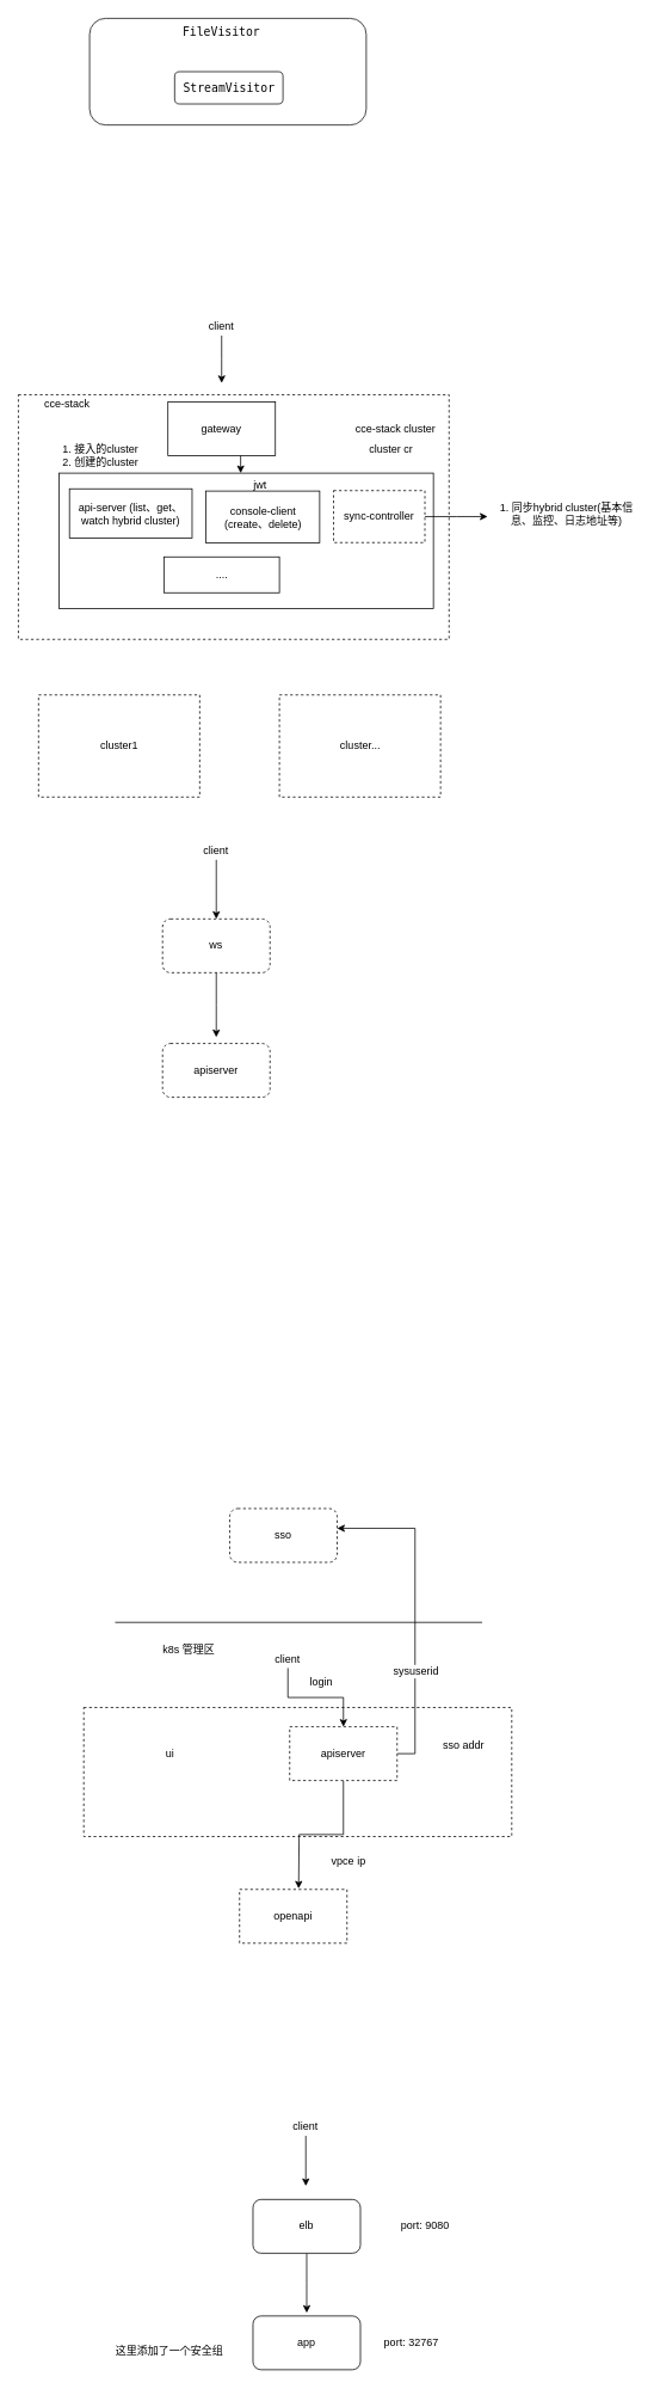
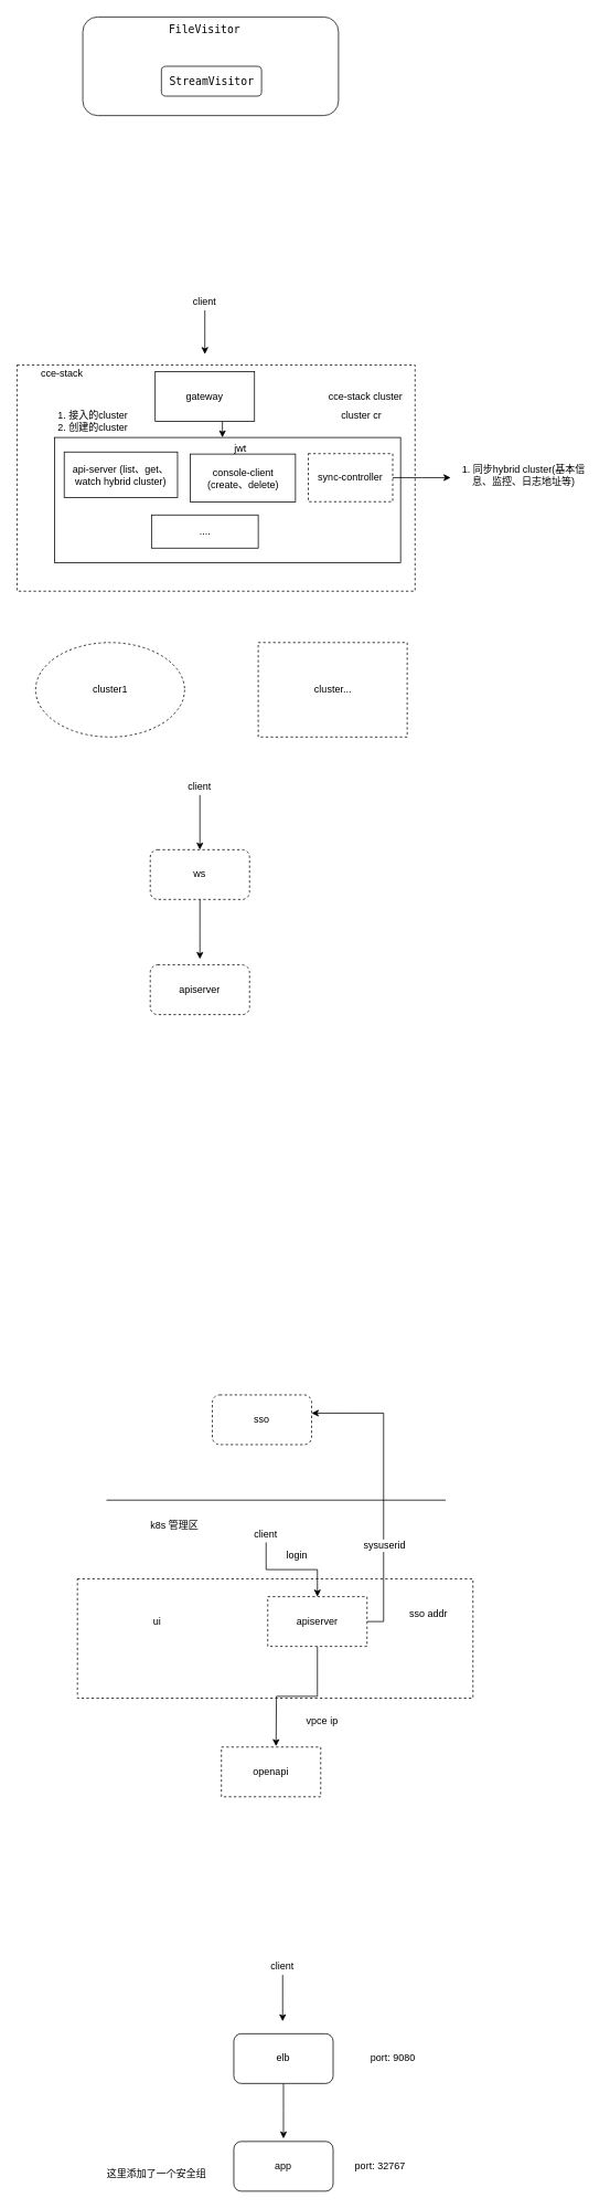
  <mxCell id="0" />
  <mxCell id="1" parent="0" />
  <mxCell id="2" value="&lt;pre style=&quot;font-family: &amp;#34;jetbrains mono&amp;#34; , monospace ; font-size: 9.8pt&quot;&gt;&lt;br&gt;&lt;/pre&gt;" style="rounded=1;whiteSpace=wrap;html=1;strokeColor=#0D0D0D;fillColor=#FFFFFF;" parent="1" vertex="1"><mxGeometry x="99.5" y="20" width="309" height="119" as="geometry" /></mxCell>
  <mxCell id="3" value="&lt;pre style=&quot;font-family: &amp;#34;jetbrains mono&amp;#34; , monospace ; font-size: 9.8pt&quot;&gt;&lt;font color=&quot;#050505&quot; style=&quot;background-color: rgb(255 , 255 , 255)&quot;&gt;StreamVisitor&lt;/font&gt;&lt;/pre&gt;" style="rounded=1;whiteSpace=wrap;html=1;strokeColor=#0D0D0D;fillColor=#FFFFFF;" parent="1" vertex="1"><mxGeometry x="194.5" y="79.5" width="121" height="36" as="geometry" /></mxCell>
  <mxCell id="4" value="&lt;pre style=&quot;color: rgb(0 , 0 , 0) ; font-family: &amp;#34;jetbrains mono&amp;#34; , monospace ; font-size: 9.8pt&quot;&gt;&lt;font color=&quot;#050505&quot;&gt;&lt;span style=&quot;background-color: rgb(255 , 255 , 255)&quot;&gt;FileVisitor&lt;/span&gt;&lt;/font&gt;&lt;/pre&gt;" style="text;html=1;strokeColor=none;fillColor=none;align=center;verticalAlign=middle;whiteSpace=wrap;rounded=0;fontColor=#7EA6E0;" parent="1" vertex="1"><mxGeometry x="227" y="25" width="40" height="20" as="geometry" /></mxCell>
  <mxCell id="5" style="edgeStyle=orthogonalEdgeStyle;rounded=0;orthogonalLoop=1;jettySize=auto;html=1;" parent="1" source="6" edge="1"><mxGeometry relative="1" as="geometry"><mxPoint x="247" y="427" as="targetPoint" /></mxGeometry></mxCell>
  <mxCell id="6" value="client" style="text;html=1;strokeColor=none;fillColor=none;align=center;verticalAlign=middle;whiteSpace=wrap;rounded=0;" parent="1" vertex="1"><mxGeometry x="227" y="354" width="40" height="20" as="geometry" /></mxCell>
  <mxCell id="7" value="" style="rounded=0;whiteSpace=wrap;html=1;dashed=1;" parent="1" vertex="1"><mxGeometry x="20" y="440" width="481" height="273" as="geometry" /></mxCell>
  <mxCell id="8" style="edgeStyle=orthogonalEdgeStyle;rounded=0;orthogonalLoop=1;jettySize=auto;html=1;exitX=0.5;exitY=1;exitDx=0;exitDy=0;entryX=0.485;entryY=0;entryDx=0;entryDy=0;entryPerimeter=0;" parent="1" target="9" edge="1"><mxGeometry relative="1" as="geometry"><mxPoint x="254" y="494" as="sourcePoint" /></mxGeometry></mxCell>
  <mxCell id="9" value="" style="rounded=0;whiteSpace=wrap;html=1;" parent="1" vertex="1"><mxGeometry x="65.5" y="527.5" width="418" height="151" as="geometry" /></mxCell>
  <mxCell id="10" value="gateway" style="rounded=0;whiteSpace=wrap;html=1;" parent="1" vertex="1"><mxGeometry x="187" y="448" width="120" height="60" as="geometry" /></mxCell>
  <mxCell id="11" value="console-client (create、delete)" style="rounded=0;whiteSpace=wrap;html=1;" parent="1" vertex="1"><mxGeometry x="229.5" y="547.5" width="127" height="58" as="geometry" /></mxCell>
  <mxCell id="12" value="...." style="rounded=0;whiteSpace=wrap;html=1;" parent="1" vertex="1"><mxGeometry x="182.5" y="621" width="129" height="40" as="geometry" /></mxCell>
- <mxCell id="13" value="cluster1" style="rounded=0;whiteSpace=wrap;html=1;dashed=1;" parent="1" vertex="1"><mxGeometry x="42.5" y="775" width="180" height="114" as="geometry" /></mxCell>
+ <mxCell id="13" value="cluster1" style="ellipse;whiteSpace=wrap;html=1;dashed=1;" parent="1" vertex="1"><mxGeometry x="42.5" y="775" width="180" height="114" as="geometry" /></mxCell>
  <mxCell id="14" value="cluster..." style="rounded=0;whiteSpace=wrap;html=1;dashed=1;" parent="1" vertex="1"><mxGeometry x="311.5" y="775" width="180" height="114" as="geometry" /></mxCell>
  <mxCell id="15" value="cce-stack" style="text;html=1;strokeColor=none;fillColor=none;align=center;verticalAlign=middle;whiteSpace=wrap;rounded=0;dashed=1;" parent="1" vertex="1"><mxGeometry x="26.5" y="440" width="95" height="22" as="geometry" /></mxCell>
  <mxCell id="16" value="api-server (list、get、watch hybrid cluster)" style="rounded=0;whiteSpace=wrap;html=1;" parent="1" vertex="1"><mxGeometry x="77" y="545" width="137" height="55" as="geometry" /></mxCell>
  <mxCell id="17" value="cluster cr" style="text;html=1;strokeColor=none;fillColor=none;align=center;verticalAlign=middle;whiteSpace=wrap;rounded=0;dashed=1;" parent="1" vertex="1"><mxGeometry x="388.5" y="490" width="95" height="22" as="geometry" /></mxCell>
  <mxCell id="18" value="cce-stack cluster" style="text;html=1;strokeColor=none;fillColor=none;align=center;verticalAlign=middle;whiteSpace=wrap;rounded=0;dashed=1;" parent="1" vertex="1"><mxGeometry x="394" y="467" width="95" height="22" as="geometry" /></mxCell>
  <mxCell id="19" value="jwt" style="text;html=1;resizable=0;points=[];autosize=1;align=left;verticalAlign=top;spacingTop=-4;" parent="1" vertex="1"><mxGeometry x="280.5" y="531" width="25" height="14" as="geometry" /></mxCell>
  <mxCell id="20" value="1. 接入的cluster&lt;br&gt;2. 创建的cluster" style="text;html=1;strokeColor=none;fillColor=none;align=center;verticalAlign=middle;whiteSpace=wrap;rounded=0;dashed=1;" parent="1" vertex="1"><mxGeometry x="56.5" y="499" width="110" height="18" as="geometry" /></mxCell>
  <mxCell id="21" value="1. 同步hybrid cluster(基本信息、监控、日志地址等)" style="text;html=1;strokeColor=none;fillColor=none;align=center;verticalAlign=middle;whiteSpace=wrap;rounded=0;dashed=1;" parent="1" vertex="1"><mxGeometry x="550" y="553" width="165" height="39" as="geometry" /></mxCell>
  <mxCell id="22" style="edgeStyle=orthogonalEdgeStyle;rounded=0;orthogonalLoop=1;jettySize=auto;html=1;exitX=1;exitY=0.5;exitDx=0;exitDy=0;" parent="1" source="23" edge="1"><mxGeometry relative="1" as="geometry"><mxPoint x="544" y="576" as="targetPoint" /></mxGeometry></mxCell>
  <mxCell id="23" value="sync-controller" style="rounded=0;whiteSpace=wrap;html=1;dashed=1;" parent="1" vertex="1"><mxGeometry x="372" y="547" width="102" height="58" as="geometry" /></mxCell>
  <mxCell id="24" style="edgeStyle=orthogonalEdgeStyle;rounded=0;orthogonalLoop=1;jettySize=auto;html=1;exitX=0.5;exitY=1;exitDx=0;exitDy=0;" parent="1" source="25" edge="1"><mxGeometry relative="1" as="geometry"><mxPoint x="241" y="1157" as="targetPoint" /></mxGeometry></mxCell>
  <mxCell id="25" value="ws" style="rounded=1;whiteSpace=wrap;html=1;dashed=1;" parent="1" vertex="1"><mxGeometry x="181" y="1025" width="120" height="60" as="geometry" /></mxCell>
  <mxCell id="26" style="edgeStyle=orthogonalEdgeStyle;rounded=0;orthogonalLoop=1;jettySize=auto;html=1;exitX=0.5;exitY=1;exitDx=0;exitDy=0;" parent="1" source="27" target="25" edge="1"><mxGeometry relative="1" as="geometry" /></mxCell>
  <mxCell id="27" value="client" style="text;html=1;strokeColor=none;fillColor=none;align=center;verticalAlign=middle;whiteSpace=wrap;rounded=0;dashed=1;" parent="1" vertex="1"><mxGeometry x="221" y="939" width="40" height="20" as="geometry" /></mxCell>
  <mxCell id="28" value="apiserver" style="rounded=1;whiteSpace=wrap;html=1;dashed=1;" parent="1" vertex="1"><mxGeometry x="181" y="1164" width="120" height="60" as="geometry" /></mxCell>
  <mxCell id="29" value="" style="rounded=0;whiteSpace=wrap;html=1;dashed=1;" parent="1" vertex="1"><mxGeometry x="93" y="1905" width="478" height="144" as="geometry" /></mxCell>
  <mxCell id="30" value="k8s 管理区" style="text;html=1;strokeColor=none;fillColor=none;align=center;verticalAlign=middle;whiteSpace=wrap;rounded=0;dashed=1;" parent="1" vertex="1"><mxGeometry x="161" y="1831" width="99" height="20" as="geometry" /></mxCell>
  <mxCell id="31" value="sso" style="rounded=1;whiteSpace=wrap;html=1;dashed=1;" parent="1" vertex="1"><mxGeometry x="256" y="1683" width="120" height="60" as="geometry" /></mxCell>
  <mxCell id="32" value="" style="endArrow=none;html=1;" parent="1" edge="1"><mxGeometry width="50" height="50" relative="1" as="geometry"><mxPoint x="128" y="1810" as="sourcePoint" /><mxPoint x="538" y="1810" as="targetPoint" /></mxGeometry></mxCell>
  <mxCell id="33" style="edgeStyle=orthogonalEdgeStyle;rounded=0;orthogonalLoop=1;jettySize=auto;html=1;exitX=1;exitY=0.5;exitDx=0;exitDy=0;entryX=1;entryY=0.367;entryDx=0;entryDy=0;entryPerimeter=0;" parent="1" source="36" target="31" edge="1"><mxGeometry relative="1" as="geometry" /></mxCell>
  <mxCell id="34" value="sysuserid" style="text;html=1;resizable=0;points=[];align=center;verticalAlign=middle;labelBackgroundColor=#ffffff;" parent="33" vertex="1" connectable="0"><mxGeometry x="-0.376" relative="1" as="geometry"><mxPoint as="offset" /></mxGeometry></mxCell>
  <mxCell id="35" style="edgeStyle=orthogonalEdgeStyle;rounded=0;orthogonalLoop=1;jettySize=auto;html=1;exitX=0.5;exitY=1;exitDx=0;exitDy=0;" parent="1" source="36" edge="1"><mxGeometry relative="1" as="geometry"><mxPoint x="333" y="2107" as="targetPoint" /></mxGeometry></mxCell>
  <mxCell id="36" value="apiserver" style="rounded=0;whiteSpace=wrap;html=1;dashed=1;" parent="1" vertex="1"><mxGeometry x="323" y="1926.5" width="120" height="60" as="geometry" /></mxCell>
  <mxCell id="37" value="ui" style="text;html=1;strokeColor=none;fillColor=none;align=center;verticalAlign=middle;whiteSpace=wrap;rounded=0;dashed=1;" parent="1" vertex="1"><mxGeometry x="145.5" y="1936" width="87" height="41" as="geometry" /></mxCell>
  <mxCell id="38" style="edgeStyle=orthogonalEdgeStyle;rounded=0;orthogonalLoop=1;jettySize=auto;html=1;entryX=0.5;entryY=0;entryDx=0;entryDy=0;" parent="1" source="40" target="36" edge="1"><mxGeometry relative="1" as="geometry" /></mxCell>
  <mxCell id="39" value="login" style="text;html=1;resizable=0;points=[];align=center;verticalAlign=middle;labelBackgroundColor=#ffffff;" parent="38" vertex="1" connectable="0"><mxGeometry x="0.079" y="17" relative="1" as="geometry"><mxPoint as="offset" /></mxGeometry></mxCell>
  <mxCell id="40" value="client" style="text;html=1;strokeColor=none;fillColor=none;align=center;verticalAlign=middle;whiteSpace=wrap;rounded=0;dashed=1;" parent="1" vertex="1"><mxGeometry x="301" y="1841" width="40" height="20" as="geometry" /></mxCell>
  <mxCell id="41" value="sso addr" style="text;html=1;strokeColor=none;fillColor=none;align=center;verticalAlign=middle;whiteSpace=wrap;rounded=0;dashed=1;" parent="1" vertex="1"><mxGeometry x="474" y="1936.5" width="87" height="20" as="geometry" /></mxCell>
  <mxCell id="42" value="openapi" style="rounded=0;whiteSpace=wrap;html=1;dashed=1;" parent="1" vertex="1"><mxGeometry x="267" y="2108" width="120" height="60" as="geometry" /></mxCell>
  <mxCell id="43" value="vpce ip" style="text;html=1;strokeColor=none;fillColor=none;align=center;verticalAlign=middle;whiteSpace=wrap;rounded=0;dashed=1;" parent="1" vertex="1"><mxGeometry x="332.5" y="2066" width="112" height="22" as="geometry" /></mxCell>
  <mxCell id="44" style="edgeStyle=orthogonalEdgeStyle;rounded=0;orthogonalLoop=1;jettySize=auto;html=1;" parent="1" source="45" edge="1"><mxGeometry relative="1" as="geometry"><mxPoint x="342" y="2580.5" as="targetPoint" /></mxGeometry></mxCell>
  <mxCell id="45" value="elb" style="rounded=1;whiteSpace=wrap;html=1;" parent="1" vertex="1"><mxGeometry x="282" y="2454" width="120" height="60" as="geometry" /></mxCell>
  <mxCell id="46" value="app" style="rounded=1;whiteSpace=wrap;html=1;" parent="1" vertex="1"><mxGeometry x="282" y="2584" width="120" height="60" as="geometry" /></mxCell>
  <mxCell id="47" value="port: 32767" style="text;html=1;strokeColor=none;fillColor=none;align=center;verticalAlign=middle;whiteSpace=wrap;rounded=0;" parent="1" vertex="1"><mxGeometry x="408.5" y="2603.5" width="100" height="21" as="geometry" /></mxCell>
  <mxCell id="48" value="port: 9080" style="text;html=1;strokeColor=none;fillColor=none;align=center;verticalAlign=middle;whiteSpace=wrap;rounded=0;" parent="1" vertex="1"><mxGeometry x="413.5" y="2473.5" width="121" height="21" as="geometry" /></mxCell>
  <mxCell id="49" style="edgeStyle=orthogonalEdgeStyle;rounded=0;orthogonalLoop=1;jettySize=auto;html=1;" parent="1" source="50" edge="1"><mxGeometry relative="1" as="geometry"><mxPoint x="341" y="2439" as="targetPoint" /></mxGeometry></mxCell>
  <mxCell id="50" value="client" style="text;html=1;strokeColor=none;fillColor=none;align=center;verticalAlign=middle;whiteSpace=wrap;rounded=0;" parent="1" vertex="1"><mxGeometry x="321" y="2363" width="40" height="20" as="geometry" /></mxCell>
  <mxCell id="51" value="这里添加了一个安全组" style="text;html=1;strokeColor=none;fillColor=none;align=center;verticalAlign=middle;whiteSpace=wrap;rounded=0;" parent="1" vertex="1"><mxGeometry x="112" y="2614" width="154" height="20" as="geometry" /></mxCell>
